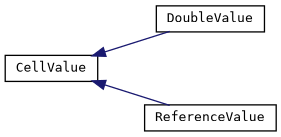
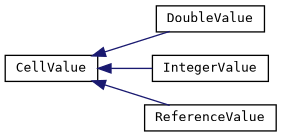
  digraph {
    fontname="DejaVu Sans Mono"
    rankdir=LR
    node [color=black fillcolor=white fontname="DejaVu Sans Mono" fontsize=10 shape=record style=filled]
    edge [color=midnightblue dir=back fontname="DejaVu Sans Mono" fontsize=10 labelfontname=Helvetica labelfontsize=10 style=solid]
    n1 [height=0.2 label=CellValue width=0.4]
    n2 [height=0.2 label=DoubleValue width=0.4]
+   n3 [height=0.2 label=IntegerValue width=0.4]
    n4 [height=0.2 label=ReferenceValue width=0.4]
    n1 -> n2
+   n1 -> n3
    n1 -> n4
  }
